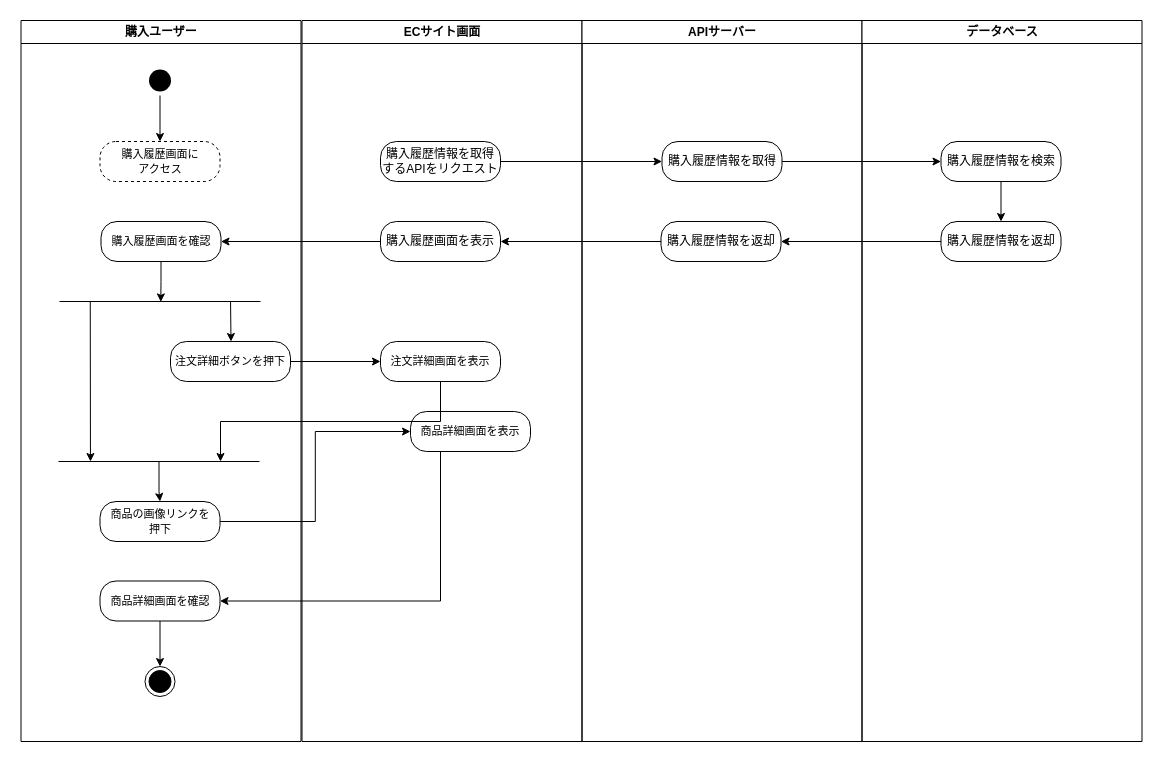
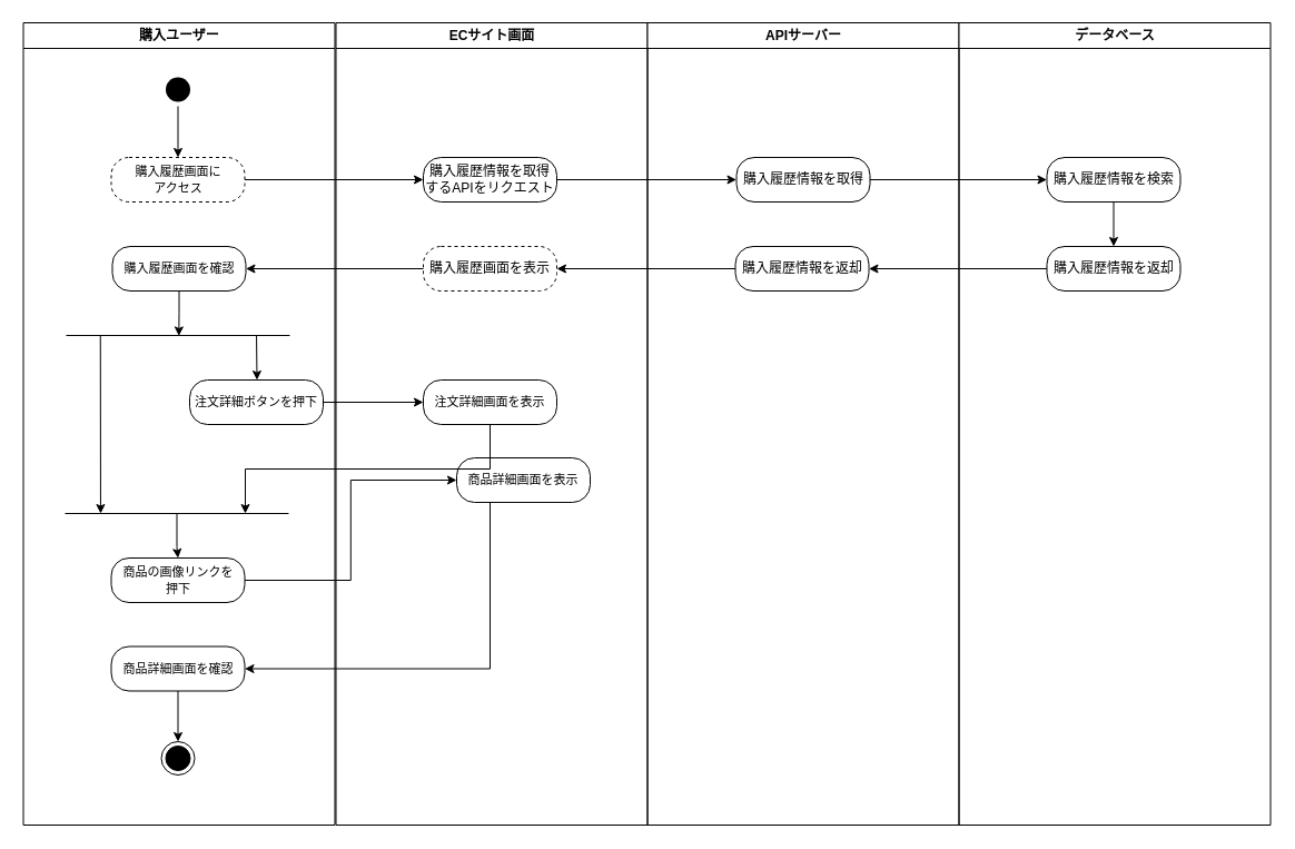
  <mxCell id="0" />
  <mxCell id="1" parent="0" />
  <mxCell id="2" value="購入ユーザー" style="swimlane;whiteSpace=wrap;startSize=23;" vertex="1" parent="1"><mxGeometry x="20.5" y="20" width="280" height="721" as="geometry" /></mxCell>
  <mxCell id="3" style="edgeStyle=orthogonalEdgeStyle;rounded=0;orthogonalLoop=1;jettySize=auto;html=1;entryX=0.5;entryY=0;entryDx=0;entryDy=0;" edge="1" parent="2" source="4" target="5"><mxGeometry relative="1" as="geometry" /></mxCell>
  <mxCell id="4" value="" style="ellipse;shape=startState;fillColor=#000000;strokeColor=none;" vertex="1" parent="2"><mxGeometry x="124" y="45" width="30" height="30" as="geometry" /></mxCell>
  <mxCell id="5" value="&lt;span style=&quot;font-size: 11px;&quot;&gt;購入履歴画面に&lt;/span&gt;&lt;div&gt;&lt;span style=&quot;font-size: 11px;&quot;&gt;アクセス&lt;/span&gt;&lt;/div&gt;" style="rounded=1;whiteSpace=wrap;html=1;arcSize=40;dashed=1;" vertex="1" parent="2"><mxGeometry x="79" y="121" width="120" height="40" as="geometry" /></mxCell>
  <mxCell id="6" style="edgeStyle=orthogonalEdgeStyle;rounded=0;orthogonalLoop=1;jettySize=auto;html=1;exitX=0.5;exitY=1;exitDx=0;exitDy=0;entryX=0.504;entryY=0.553;entryDx=0;entryDy=0;entryPerimeter=0;" edge="1" parent="2" source="7" target="9"><mxGeometry relative="1" as="geometry"><mxPoint x="139.5" y="321" as="targetPoint" /><Array as="points"><mxPoint x="140" y="261" /><mxPoint x="140" y="261" /></Array></mxGeometry></mxCell>
  <mxCell id="7" value="&lt;font style=&quot;font-size: 11px;&quot;&gt;購入履歴画面を確認&lt;/font&gt;" style="rounded=1;whiteSpace=wrap;html=1;arcSize=40;" vertex="1" parent="2"><mxGeometry x="80" y="201" width="120" height="40" as="geometry" /></mxCell>
  <mxCell id="8" value="&lt;font style=&quot;font-size: 11px;&quot;&gt;注文詳細ボタンを押下&lt;/font&gt;" style="rounded=1;whiteSpace=wrap;html=1;arcSize=40;" vertex="1" parent="2"><mxGeometry x="149.5" y="321" width="120" height="40" as="geometry" /></mxCell>
  <mxCell id="9" value="" style="line;strokeWidth=1;fillColor=none;align=left;verticalAlign=middle;spacingTop=-1;spacingLeft=3;spacingRight=3;rotatable=0;labelPosition=right;points=[];portConstraint=eastwest;strokeColor=inherit;fontStyle=0" vertex="1" parent="2"><mxGeometry x="38.5" y="277" width="201" height="8" as="geometry" /></mxCell>
  <mxCell id="10" value="" style="line;strokeWidth=1;fillColor=none;align=left;verticalAlign=middle;spacingTop=-1;spacingLeft=3;spacingRight=3;rotatable=0;labelPosition=right;points=[];portConstraint=eastwest;strokeColor=inherit;fontStyle=0" vertex="1" parent="2"><mxGeometry x="37.5" y="437" width="201" height="8" as="geometry" /></mxCell>
  <mxCell id="11" value="" style="endArrow=classic;html=1;rounded=0;entryX=0.159;entryY=0.5;entryDx=0;entryDy=0;exitX=0.153;exitY=0.495;exitDx=0;exitDy=0;exitPerimeter=0;entryPerimeter=0;" edge="1" parent="2" source="9" target="10"><mxGeometry width="50" height="50" relative="1" as="geometry"><mxPoint x="69.4" y="288" as="sourcePoint" /><mxPoint x="69.5" y="321" as="targetPoint" /></mxGeometry></mxCell>
  <mxCell id="12" value="" style="endArrow=classic;html=1;rounded=0;entryX=0.5;entryY=0;entryDx=0;entryDy=0;exitX=0.851;exitY=0.486;exitDx=0;exitDy=0;exitPerimeter=0;" edge="1" parent="2" source="9"><mxGeometry width="50" height="50" relative="1" as="geometry"><mxPoint x="209" y="284" as="sourcePoint" /><mxPoint x="210" y="321" as="targetPoint" /></mxGeometry></mxCell>
  <mxCell id="13" style="edgeStyle=orthogonalEdgeStyle;rounded=0;orthogonalLoop=1;jettySize=auto;html=1;entryX=0.5;entryY=0;entryDx=0;entryDy=0;" edge="1" parent="2" source="14" target="15"><mxGeometry relative="1" as="geometry" /></mxCell>
  <mxCell id="14" value="&lt;span style=&quot;font-size: 11px;&quot;&gt;商品詳細画面を確認&lt;/span&gt;" style="rounded=1;whiteSpace=wrap;html=1;arcSize=40;" vertex="1" parent="2"><mxGeometry x="79" y="560.5" width="120" height="40" as="geometry" /></mxCell>
  <mxCell id="15" value="" style="ellipse;html=1;shape=endState;fillColor=#000000;strokeColor=default;" vertex="1" parent="2"><mxGeometry x="124" y="646" width="30" height="30" as="geometry" /></mxCell>
  <mxCell id="16" value="ECサイト画面" style="swimlane;whiteSpace=wrap;startSize=23;" vertex="1" parent="1"><mxGeometry x="301.5" y="20" width="280" height="721" as="geometry" /></mxCell>
  <mxCell id="17" value="購入履歴情報を取得&lt;div&gt;するAPIをリクエスト&lt;/div&gt;" style="rounded=1;whiteSpace=wrap;html=1;arcSize=40;" vertex="1" parent="16"><mxGeometry x="78.5" y="121" width="120" height="40" as="geometry" /></mxCell>
- <mxCell id="18" value="購入履歴画面を表示" style="rounded=1;whiteSpace=wrap;html=1;arcSize=40;" vertex="1" parent="16"><mxGeometry x="78.5" y="201" width="120" height="40" as="geometry" /></mxCell>
+ <mxCell id="18" value="購入履歴画面を表示" style="rounded=1;whiteSpace=wrap;html=1;arcSize=40;dashed=1;" vertex="1" parent="16"><mxGeometry x="78.5" y="201" width="120" height="40" as="geometry" /></mxCell>
  <mxCell id="19" value="&lt;font style=&quot;font-size: 11px;&quot;&gt;注文詳細画面を表示&lt;/font&gt;" style="rounded=1;whiteSpace=wrap;html=1;arcSize=40;" vertex="1" parent="16"><mxGeometry x="78.5" y="321" width="120" height="40" as="geometry" /></mxCell>
  <mxCell id="20" value="&lt;span style=&quot;font-size: 11px;&quot;&gt;商品詳細画面を表示&lt;/span&gt;" style="rounded=1;whiteSpace=wrap;html=1;arcSize=40;" vertex="1" parent="16"><mxGeometry x="108.5" y="391" width="120" height="40" as="geometry" /></mxCell>
  <mxCell id="21" value="APIサーバー" style="swimlane;whiteSpace=wrap;startSize=23;" vertex="1" parent="1"><mxGeometry x="581.5" y="20" width="280" height="721" as="geometry" /></mxCell>
  <mxCell id="22" value="購入履歴情報を取得" style="rounded=1;whiteSpace=wrap;html=1;arcSize=40;" vertex="1" parent="21"><mxGeometry x="80" y="121" width="120" height="40" as="geometry" /></mxCell>
  <mxCell id="23" value="購入履歴情報を返却" style="rounded=1;whiteSpace=wrap;html=1;arcSize=40;" vertex="1" parent="21"><mxGeometry x="79" y="201" width="120" height="40" as="geometry" /></mxCell>
  <mxCell id="24" value="データベース" style="swimlane;whiteSpace=wrap;startSize=23;" vertex="1" parent="1"><mxGeometry x="861.5" y="20" width="280" height="721" as="geometry" /></mxCell>
  <mxCell id="25" style="edgeStyle=orthogonalEdgeStyle;rounded=0;orthogonalLoop=1;jettySize=auto;html=1;entryX=0.5;entryY=0;entryDx=0;entryDy=0;" edge="1" parent="24" source="26" target="27"><mxGeometry relative="1" as="geometry" /></mxCell>
  <mxCell id="26" value="購入履歴情報を検索" style="rounded=1;whiteSpace=wrap;html=1;arcSize=40;" vertex="1" parent="24"><mxGeometry x="79" y="121" width="120" height="40" as="geometry" /></mxCell>
  <mxCell id="27" value="購入履歴情報を返却" style="rounded=1;whiteSpace=wrap;html=1;arcSize=40;" vertex="1" parent="24"><mxGeometry x="79" y="201" width="120" height="40" as="geometry" /></mxCell>
+ <mxCell id="28" style="edgeStyle=orthogonalEdgeStyle;rounded=0;orthogonalLoop=1;jettySize=auto;html=1;entryX=0;entryY=0.5;entryDx=0;entryDy=0;" edge="1" parent="1" source="5" target="17"><mxGeometry relative="1" as="geometry" /></mxCell>
  <mxCell id="29" style="edgeStyle=orthogonalEdgeStyle;rounded=0;orthogonalLoop=1;jettySize=auto;html=1;entryX=0;entryY=0.5;entryDx=0;entryDy=0;" edge="1" parent="1" source="17" target="22"><mxGeometry relative="1" as="geometry" /></mxCell>
  <mxCell id="30" style="edgeStyle=orthogonalEdgeStyle;rounded=0;orthogonalLoop=1;jettySize=auto;html=1;entryX=0;entryY=0.5;entryDx=0;entryDy=0;" edge="1" parent="1" source="22" target="26"><mxGeometry relative="1" as="geometry" /></mxCell>
  <mxCell id="31" style="edgeStyle=orthogonalEdgeStyle;rounded=0;orthogonalLoop=1;jettySize=auto;html=1;entryX=1;entryY=0.5;entryDx=0;entryDy=0;" edge="1" parent="1" source="27" target="23"><mxGeometry relative="1" as="geometry" /></mxCell>
  <mxCell id="32" style="edgeStyle=orthogonalEdgeStyle;rounded=0;orthogonalLoop=1;jettySize=auto;html=1;entryX=1;entryY=0.5;entryDx=0;entryDy=0;" edge="1" parent="1" source="23" target="18"><mxGeometry relative="1" as="geometry" /></mxCell>
  <mxCell id="33" style="edgeStyle=orthogonalEdgeStyle;rounded=0;orthogonalLoop=1;jettySize=auto;html=1;entryX=1;entryY=0.5;entryDx=0;entryDy=0;" edge="1" parent="1" source="18" target="7"><mxGeometry relative="1" as="geometry" /></mxCell>
  <mxCell id="34" style="edgeStyle=orthogonalEdgeStyle;rounded=0;orthogonalLoop=1;jettySize=auto;html=1;entryX=0;entryY=0.5;entryDx=0;entryDy=0;" edge="1" parent="1" source="8" target="19"><mxGeometry relative="1" as="geometry" /></mxCell>
  <mxCell id="35" style="edgeStyle=orthogonalEdgeStyle;rounded=0;orthogonalLoop=1;jettySize=auto;html=1;" edge="1" parent="1" source="19"><mxGeometry relative="1" as="geometry"><mxPoint x="220" y="461" as="targetPoint" /><Array as="points"><mxPoint x="440.5" y="421" /><mxPoint x="220.5" y="421" /></Array></mxGeometry></mxCell>
  <mxCell id="36" style="edgeStyle=orthogonalEdgeStyle;rounded=0;orthogonalLoop=1;jettySize=auto;html=1;entryX=0;entryY=0.5;entryDx=0;entryDy=0;" edge="1" parent="1" source="37" target="20"><mxGeometry relative="1" as="geometry" /></mxCell>
  <mxCell id="37" value="&lt;span style=&quot;font-size: 11px;&quot;&gt;商品の画像リンクを&lt;/span&gt;&lt;div&gt;&lt;span style=&quot;font-size: 11px;&quot;&gt;押下&lt;/span&gt;&lt;/div&gt;" style="rounded=1;whiteSpace=wrap;html=1;arcSize=40;" vertex="1" parent="1"><mxGeometry x="99.5" y="501" width="120" height="40" as="geometry" /></mxCell>
  <mxCell id="38" style="edgeStyle=orthogonalEdgeStyle;rounded=0;orthogonalLoop=1;jettySize=auto;html=1;entryX=0.5;entryY=0;entryDx=0;entryDy=0;exitX=0.501;exitY=0.485;exitDx=0;exitDy=0;exitPerimeter=0;" edge="1" parent="1" target="37"><mxGeometry relative="1" as="geometry"><mxPoint x="130" y="491" as="targetPoint" /><mxPoint x="158.5" y="461" as="sourcePoint" /><Array as="points"><mxPoint x="158.5" y="491" /><mxPoint x="158.5" y="491" /></Array></mxGeometry></mxCell>
  <mxCell id="39" style="edgeStyle=orthogonalEdgeStyle;rounded=0;orthogonalLoop=1;jettySize=auto;html=1;entryX=1;entryY=0.5;entryDx=0;entryDy=0;" edge="1" parent="1" source="20" target="14"><mxGeometry relative="1" as="geometry"><Array as="points"><mxPoint x="440" y="601" /></Array></mxGeometry></mxCell>
